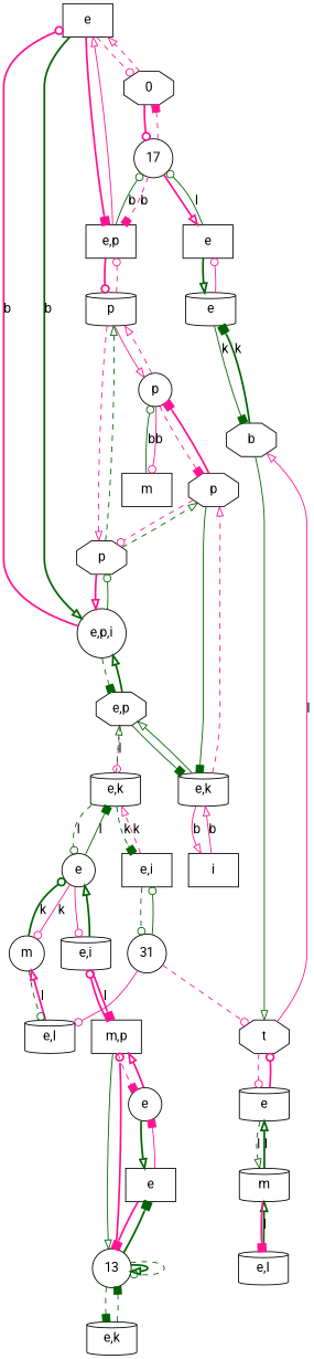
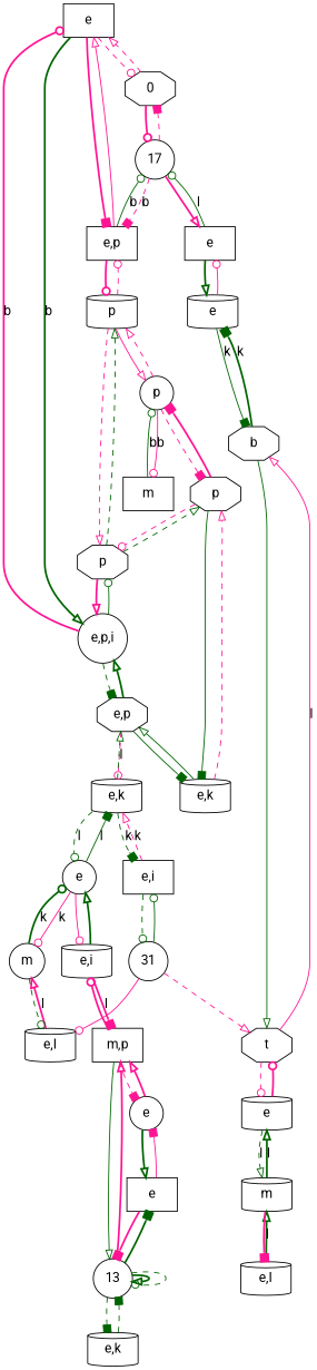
  digraph {
    fontname=Roboto
    node [fontname=Roboto shape=cylinder]
    edge [arrowhead=onormal color=deeppink fontname=Roboto style=dashed]
    n1 [label=e shape=box]
    0 [shape=octagon]
    n3 [label="e,p" shape=box]
    n4 [label="e,p,i" shape=circle]
    17 [shape=circle]
    n6 [label=e shape=box]
    n7 [label=p]
    n8 [label=p shape=octagon]
    n9 [label="e,p" shape=octagon]
    n10 [label="e,i" shape=box]
    n11 [label="e,k"]
    31 [shape=circle]
    n13 [label=e shape=circle]
    n14 [label="e,I"]
    n15 [label=t shape=octagon]
    n16 [label=p shape=circle]
    n17 [label=p shape=octagon]
    n18 [label="e,k"]
-   n19 [label=i shape=box]
    n20 [label=m shape=box]
    n21 [label="e,I"]
    n22 [label=m]
    n23 [label=e]
    n24 [label=m shape=circle]
    n25 [label="e,i"]
    n26 [label=e shape=box]
    13 [shape=circle]
    n28 [label=e shape=circle]
    n29 [label="e,k"]
    n30 [label="m,p" shape=box]
    n31 [label=e]
    n32 [label=b shape=octagon]
    n1 -> 0 [arrowhead=odot]
    n1 -> n3 [arrowhead=box style=bold]
    n1 -> n4 [color=darkgreen label=b style=bold]
    0 -> n1
    0 -> 17 [arrowhead=odot style=bold]
    n3 -> n1 [style=solid]
    n3 -> 17 [arrowhead=odot color=darkgreen label=b style=solid]
    n3 -> n7 [arrowhead=odot style=bold]
    n4 -> n1 [arrowhead=odot label=b style=bold]
    n4 -> n8 [arrowhead=odot color=darkgreen style=solid]
    n4 -> n9 [arrowhead=box color=darkgreen]
    17 -> 0 [arrowhead=box]
    17 -> n3 [arrowhead=box label=b]
    17 -> n6 [style=bold]
    n6 -> 17 [arrowhead=odot color=darkgreen label=l style=solid]
    n6 -> n31 [color=darkgreen style=bold]
    n7 -> n3 [arrowhead=odot]
    n7 -> n8
    n7 -> n16 [style=solid]
    n8 -> n4 [style=bold]
    n8 -> n7 [color=darkgreen]
    n8 -> n17 [color=darkgreen]
    n9 -> n4 [color=darkgreen style=bold]
    n9 -> n11 [arrowhead=odot]
    n9 -> n18 [arrowhead=box color=darkgreen style=solid]
    n10 -> n11 [label=k]
    n10 -> 31 [arrowhead=odot color=darkgreen]
    n11 -> n9 [color=darkgreen label=l]
    n11 -> n10 [arrowhead=box color=darkgreen label=k]
    n11 -> n13 [arrowhead=odot color=darkgreen label=l]
    31 -> n10 [arrowhead=odot color=darkgreen style=solid]
    31 -> n14 [arrowhead=odot style=solid]
-   31 -> n15 [arrowhead=odot]
+   31 -> n15
    n13 -> n11 [arrowhead=box color=darkgreen label=l style=solid]
    n13 -> n24 [arrowhead=odot label=k style=solid]
    n13 -> n25 [arrowhead=odot style=solid]
    n14 -> n24 [label=l style=bold]
    n15 -> n23 [arrowhead=odot]
    n15 -> n32 [label=l style=solid]
    n16 -> n7
    n16 -> n17 [arrowhead=box]
    n16 -> n20 [arrowhead=odot label=b style=solid]
    n17 -> n8 [arrowhead=odot]
    n17 -> n16 [arrowhead=box style=bold]
    n17 -> n18 [arrowhead=box color=darkgreen style=solid]
    n18 -> n9 [color=darkgreen style=solid]
    n18 -> n17
-   n18 -> n19 [label=b style=solid]
-   n19 -> n18 [label=b style=solid]
    n20 -> n16 [arrowhead=odot color=darkgreen label=b style=solid]
    n21 -> n22 [color=darkgreen label=l style=bold]
    n22 -> n21 [arrowhead=box style=bold]
    n22 -> n23 [color=darkgreen label=l style=bold]
    n23 -> n15 [arrowhead=odot style=bold]
    n23 -> n22 [color=darkgreen label=l]
    n24 -> n13 [arrowhead=odot color=darkgreen label=k style=bold]
    n24 -> n14 [arrowhead=odot color=darkgreen]
    n25 -> n13 [color=darkgreen style=bold]
    n25 -> n30 [arrowhead=box label=l style=bold]
    n26 -> 13 [arrowhead=box style=bold]
    n26 -> n28 [arrowhead=box style=solid]
    13 -> n26 [arrowhead=box color=darkgreen style=bold]
    13 -> 13 [color=darkgreen style=bold]
    13 -> 13 [arrowhead=odot color=darkgreen]
    13 -> n29 [arrowhead=box color=darkgreen]
-   13 -> n30 [arrowhead=odot style=bold]
+   13 -> n30 [style=bold]
    n28 -> n26 [color=darkgreen style=bold]
    n28 -> n30 [style=bold]
    n29 -> 13 [arrowhead=box color=darkgreen]
    n30 -> n25 [arrowhead=odot style=bold]
    n30 -> 13 [color=darkgreen style=solid]
    n30 -> n28 [arrowhead=box]
    n31 -> n6 [arrowhead=odot style=solid]
    n31 -> n32 [arrowhead=box color=darkgreen label=k style=solid]
    n32 -> n15 [color=darkgreen style=solid]
    n32 -> n31 [arrowhead=box color=darkgreen label=k style=bold]
  }
